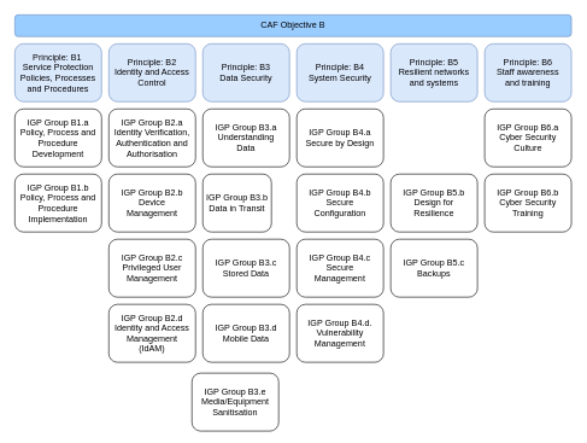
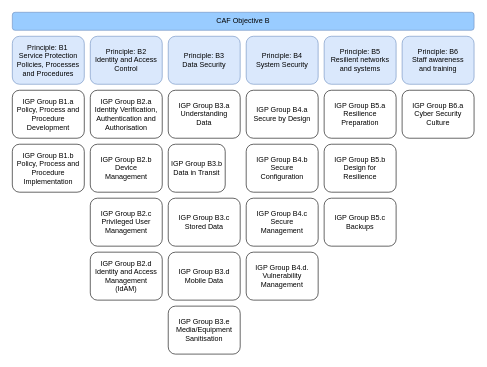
  <mxCell id="0" />
  <mxCell id="1" parent="0" />
  <mxCell id="2" value="CAF Objective B" style="rounded=1;whiteSpace=wrap;html=1;fillColor=#99CCFF;strokeColor=#6c8ebf;" vertex="1" parent="1"><mxGeometry x="20" y="20" width="770" height="30" as="geometry" /></mxCell>
  <mxCell id="3" value="&lt;div&gt;Principle: B1 &lt;/div&gt;&lt;div&gt;Service Protection Policies, Processes and Procedures&lt;/div&gt;" style="rounded=1;whiteSpace=wrap;html=1;fillColor=#dae8fc;strokeColor=#6c8ebf;" vertex="1" parent="1"><mxGeometry x="20" y="60" width="120" height="80" as="geometry" /></mxCell>
  <mxCell id="4" value="&lt;div&gt;Principle: B2&lt;/div&gt;&lt;div&gt;Identity and Access Control&lt;/div&gt;" style="rounded=1;whiteSpace=wrap;html=1;fillColor=#dae8fc;strokeColor=#6c8ebf;" vertex="1" parent="1"><mxGeometry x="150" y="60" width="120" height="80" as="geometry" /></mxCell>
  <mxCell id="5" value="&lt;div&gt;Principle: B3&lt;/div&gt;&lt;div&gt;Data Security&lt;/div&gt;" style="rounded=1;whiteSpace=wrap;html=1;fillColor=#dae8fc;strokeColor=#6c8ebf;" vertex="1" parent="1"><mxGeometry x="280" y="60" width="120" height="80" as="geometry" /></mxCell>
  <mxCell id="6" value="&lt;div&gt;Principle: B4&lt;/div&gt;&lt;div&gt;System Security&lt;/div&gt;" style="rounded=1;whiteSpace=wrap;html=1;fillColor=#dae8fc;strokeColor=#6c8ebf;" vertex="1" parent="1"><mxGeometry x="410" y="60" width="120" height="80" as="geometry" /></mxCell>
  <mxCell id="7" value="&lt;div&gt;Principle: B5&lt;/div&gt;&lt;div&gt;Resilient networks and systems&lt;/div&gt;" style="rounded=1;whiteSpace=wrap;html=1;fillColor=#dae8fc;strokeColor=#6c8ebf;" vertex="1" parent="1"><mxGeometry x="540" y="60" width="120" height="80" as="geometry" /></mxCell>
  <mxCell id="8" value="&lt;div&gt;Principle: B6&lt;/div&gt;&lt;div&gt;Staff awareness&lt;/div&gt;&lt;div&gt;and training&lt;/div&gt;" style="rounded=1;whiteSpace=wrap;html=1;fillColor=#dae8fc;strokeColor=#6c8ebf;" vertex="1" parent="1"><mxGeometry x="670" y="60" width="120" height="80" as="geometry" /></mxCell>
  <mxCell id="9" value="&lt;div&gt;IGP Group B1.a&lt;/div&gt;&lt;div&gt;Policy, Process and Procedure Development&lt;/div&gt;" style="rounded=1;whiteSpace=wrap;html=1;" vertex="1" parent="1"><mxGeometry x="20" y="150" width="120" height="80" as="geometry" /></mxCell>
  <mxCell id="10" value="&lt;div&gt;IGP Group B2.a&lt;/div&gt;&lt;div&gt;Identity Verification, Authentication and Authorisation&lt;/div&gt;" style="rounded=1;whiteSpace=wrap;html=1;" vertex="1" parent="1"><mxGeometry x="150" y="150" width="120" height="80" as="geometry" /></mxCell>
  <mxCell id="11" value="&lt;div&gt;IGP Group B2.c&lt;/div&gt;&lt;div&gt;Privileged User Management&lt;/div&gt;" style="rounded=1;whiteSpace=wrap;html=1;" vertex="1" parent="1"><mxGeometry x="150" y="330" width="120" height="80" as="geometry" /></mxCell>
  <mxCell id="12" value="&lt;div&gt;IGP Group B2.d Identity and Access Management&lt;/div&gt;&lt;div&gt;(IdAM)&lt;/div&gt;" style="rounded=1;whiteSpace=wrap;html=1;" vertex="1" parent="1"><mxGeometry x="150" y="420" width="120" height="80" as="geometry" /></mxCell>
  <mxCell id="13" value="IGP Group B4.d. Vulnerability Management" style="rounded=1;whiteSpace=wrap;html=1;" vertex="1" parent="1"><mxGeometry x="410" y="420" width="120" height="80" as="geometry" /></mxCell>
  <mxCell id="14" value="&lt;div&gt;IGP Group B5.b Design for&lt;/div&gt;&lt;div&gt;Resilience&lt;/div&gt;" style="rounded=1;whiteSpace=wrap;html=1;" vertex="1" parent="1"><mxGeometry x="540" y="240" width="120" height="80" as="geometry" /></mxCell>
  <mxCell id="15" value="&lt;div&gt;IGP Group B1.b&lt;/div&gt;&lt;div&gt;Policy, Process and Procedure Implementation&lt;/div&gt;" style="rounded=1;whiteSpace=wrap;html=1;" vertex="1" parent="1"><mxGeometry x="20" y="240" width="120" height="80" as="geometry" /></mxCell>
  <mxCell id="16" value="&lt;div&gt;IGP Group B2.b&lt;/div&gt;&lt;div&gt;Device&lt;/div&gt;&lt;div&gt;Management&lt;/div&gt;" style="rounded=1;whiteSpace=wrap;html=1;" vertex="1" parent="1"><mxGeometry x="150" y="240" width="120" height="80" as="geometry" /></mxCell>
  <mxCell id="17" value="&lt;div&gt;IGP Group B3.a&lt;/div&gt;&lt;div&gt;Understanding&lt;/div&gt;&lt;div&gt;Data&lt;/div&gt;" style="rounded=1;whiteSpace=wrap;html=1;" vertex="1" parent="1"><mxGeometry x="280" y="150" width="120" height="80" as="geometry" /></mxCell>
  <mxCell id="18" value="&lt;div&gt;IGP Group B3.b&lt;/div&gt;&lt;div&gt;Data in Transit&lt;/div&gt;" style="rounded=1;whiteSpace=wrap;html=1;" vertex="1" parent="1"><mxGeometry x="280" y="240" width="95" height="80" as="geometry" /></mxCell>
  <mxCell id="19" value="IGP Group B3.c Stored Data" style="rounded=1;whiteSpace=wrap;html=1;" vertex="1" parent="1"><mxGeometry x="280" y="330" width="120" height="80" as="geometry" /></mxCell>
  <mxCell id="20" value="IGP Group B3.d Mobile Data" style="rounded=1;whiteSpace=wrap;html=1;" vertex="1" parent="1"><mxGeometry x="280" y="420" width="120" height="80" as="geometry" /></mxCell>
- <mxCell id="21" value="IGP Group B3.e Media/Equipment Sanitisation" style="rounded=1;whiteSpace=wrap;html=1;" vertex="1" parent="1"><mxGeometry x="265" y="515" width="120" height="80" as="geometry" /></mxCell>
+ <mxCell id="21" value="IGP Group B3.e Media/Equipment Sanitisation" style="rounded=1;whiteSpace=wrap;html=1;" vertex="1" parent="1"><mxGeometry x="280" y="510" width="120" height="80" as="geometry" /></mxCell>
  <mxCell id="22" value="IGP Group B4.a Secure by Design" style="rounded=1;whiteSpace=wrap;html=1;" vertex="1" parent="1"><mxGeometry x="410" y="150" width="120" height="80" as="geometry" /></mxCell>
  <mxCell id="23" value="&lt;div&gt;IGP Group B4.b Secure&lt;/div&gt;&lt;div&gt;Configuration&lt;/div&gt;" style="rounded=1;whiteSpace=wrap;html=1;" vertex="1" parent="1"><mxGeometry x="410" y="240" width="120" height="80" as="geometry" /></mxCell>
  <mxCell id="24" value="&lt;div&gt;IGP Group B4.c Secure&lt;/div&gt;&lt;div&gt;Management&lt;/div&gt;" style="rounded=1;whiteSpace=wrap;html=1;" vertex="1" parent="1"><mxGeometry x="410" y="330" width="120" height="80" as="geometry" /></mxCell>
+ <mxCell id="25" value="IGP Group B5.a Resilience Preparation" style="rounded=1;whiteSpace=wrap;html=1;" vertex="1" parent="1"><mxGeometry x="540" y="150" width="120" height="80" as="geometry" /></mxCell>
  <mxCell id="26" value="IGP Group B5.c Backups" style="rounded=1;whiteSpace=wrap;html=1;" vertex="1" parent="1"><mxGeometry x="540" y="330" width="120" height="80" as="geometry" /></mxCell>
  <mxCell id="27" value="IGP Group B6.a Cyber Security Culture" style="rounded=1;whiteSpace=wrap;html=1;" vertex="1" parent="1"><mxGeometry x="670" y="150" width="120" height="80" as="geometry" /></mxCell>
- <mxCell id="28" value="IGP Group B6.b Cyber Security Training" style="rounded=1;whiteSpace=wrap;html=1;" vertex="1" parent="1"><mxGeometry x="670" y="240" width="120" height="80" as="geometry" /></mxCell>
